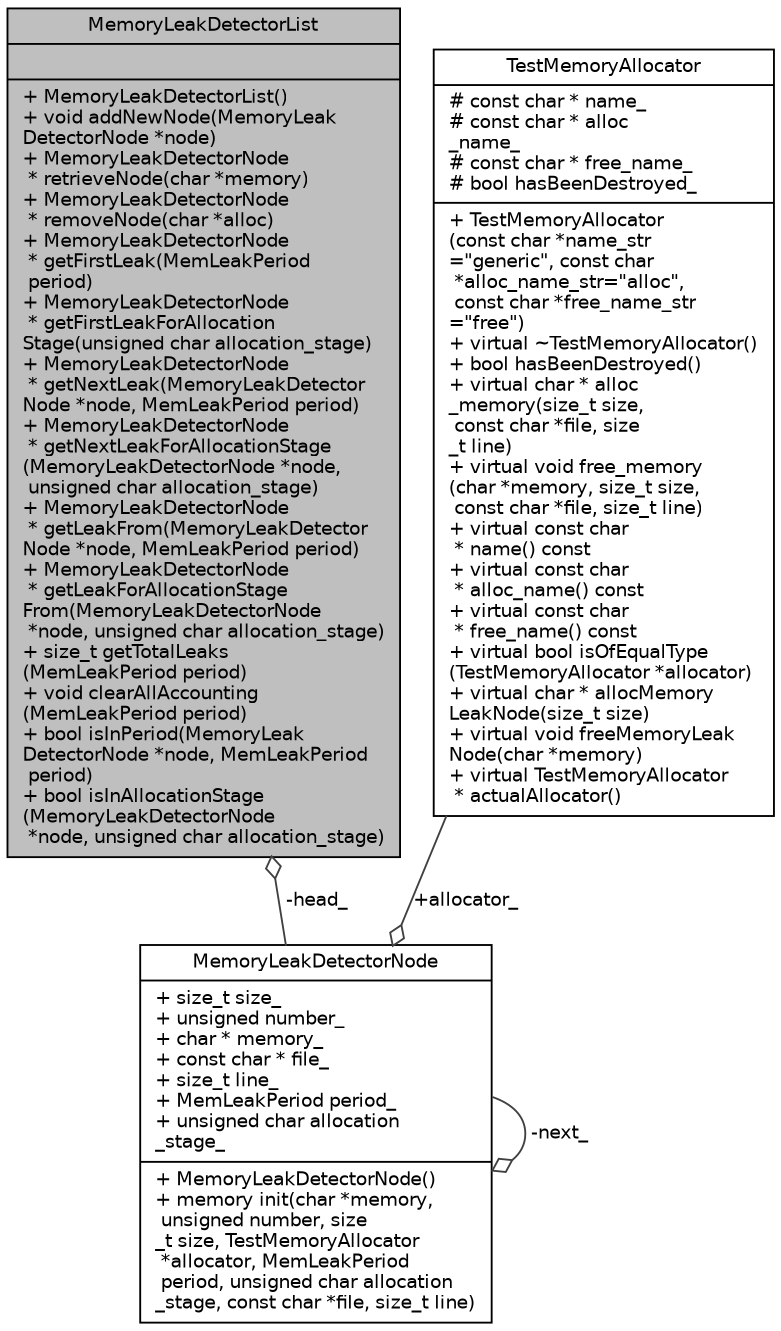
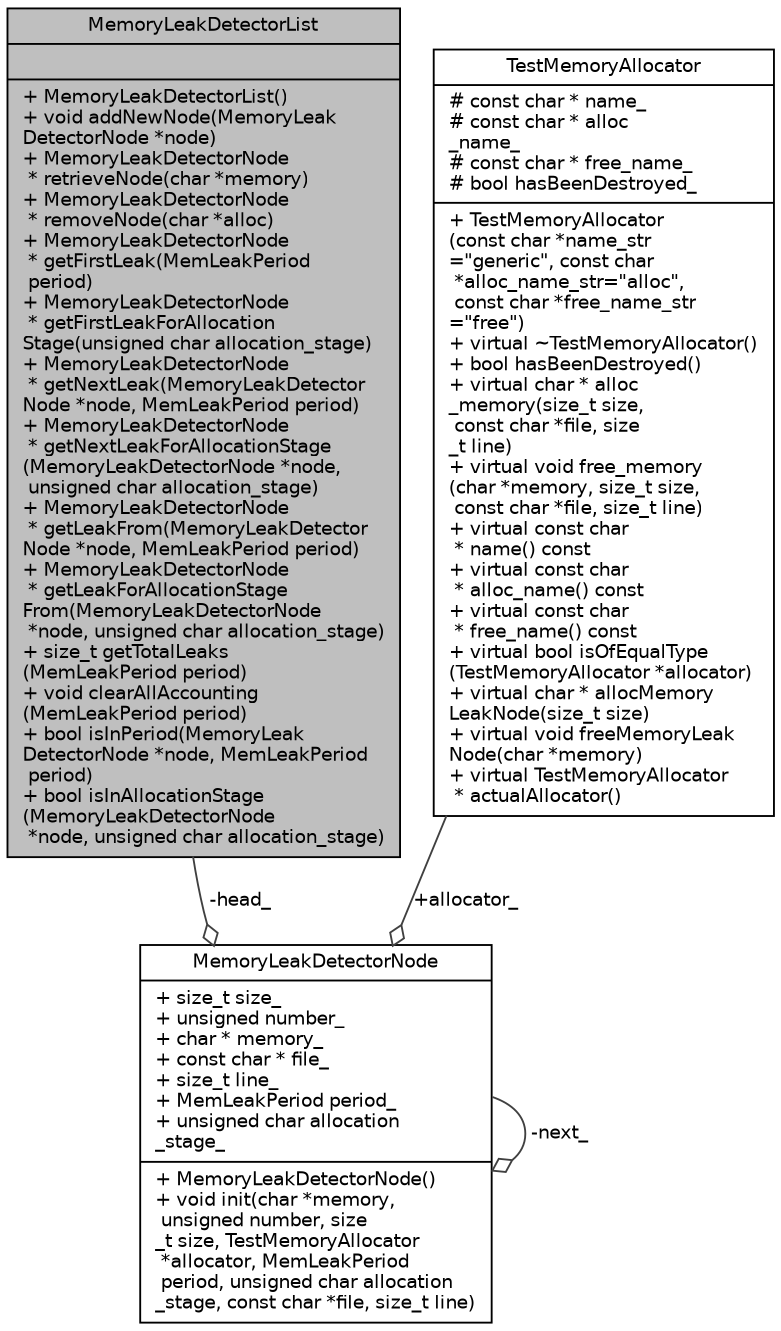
  digraph {
    node [color=black fillcolor=white fontname=Helvetica fontsize=10 shape=record style=filled]
    edge [arrowhead=odiamond color=grey25 fontname=Helvetica fontsize=10 labelfontname=Helvetica labelfontsize=10 style=solid]
    n1 [fillcolor=grey75 fontcolor=black height=0.2 label="{MemoryLeakDetectorList\n||+  MemoryLeakDetectorList()\l+ void addNewNode(MemoryLeak\lDetectorNode *node)\l+ MemoryLeakDetectorNode\l * retrieveNode(char *memory)\l+ MemoryLeakDetectorNode\l * removeNode(char *alloc)\l+ MemoryLeakDetectorNode\l * getFirstLeak(MemLeakPeriod\l period)\l+ MemoryLeakDetectorNode\l * getFirstLeakForAllocation\lStage(unsigned char allocation_stage)\l+ MemoryLeakDetectorNode\l * getNextLeak(MemoryLeakDetector\lNode *node, MemLeakPeriod period)\l+ MemoryLeakDetectorNode\l * getNextLeakForAllocationStage\l(MemoryLeakDetectorNode *node,\l unsigned char allocation_stage)\l+ MemoryLeakDetectorNode\l * getLeakFrom(MemoryLeakDetector\lNode *node, MemLeakPeriod period)\l+ MemoryLeakDetectorNode\l * getLeakForAllocationStage\lFrom(MemoryLeakDetectorNode\l *node, unsigned char allocation_stage)\l+ size_t getTotalLeaks\l(MemLeakPeriod period)\l+ void clearAllAccounting\l(MemLeakPeriod period)\l+ bool isInPeriod(MemoryLeak\lDetectorNode *node, MemLeakPeriod\l period)\l+ bool isInAllocationStage\l(MemoryLeakDetectorNode\l *node, unsigned char allocation_stage)\l}" width=0.4]
-   n2 [height=0.2 label="{MemoryLeakDetectorNode\n|+ size_t size_\l+ unsigned number_\l+ char * memory_\l+ const char * file_\l+ size_t line_\l+ MemLeakPeriod period_\l+ unsigned char allocation\l_stage_\l|+  MemoryLeakDetectorNode()\l+ memory init(char *memory,\l unsigned number, size\l_t size, TestMemoryAllocator\l *allocator, MemLeakPeriod\l period, unsigned char allocation\l_stage, const char *file, size_t line)\l}" width=0.4]
+   n2 [height=0.2 label="{MemoryLeakDetectorNode\n|+ size_t size_\l+ unsigned number_\l+ char * memory_\l+ const char * file_\l+ size_t line_\l+ MemLeakPeriod period_\l+ unsigned char allocation\l_stage_\l|+  MemoryLeakDetectorNode()\l+ void init(char *memory,\l unsigned number, size\l_t size, TestMemoryAllocator\l *allocator, MemLeakPeriod\l period, unsigned char allocation\l_stage, const char *file, size_t line)\l}" width=0.4]
    n3 [height=0.2 label="{TestMemoryAllocator\n|# const char * name_\l# const char * alloc\l_name_\l# const char * free_name_\l# bool hasBeenDestroyed_\l|+  TestMemoryAllocator\l(const char *name_str\l=\"generic\", const char\l *alloc_name_str=\"alloc\",\l const char *free_name_str\l=\"free\")\l+ virtual ~TestMemoryAllocator()\l+ bool hasBeenDestroyed()\l+ virtual char * alloc\l_memory(size_t size,\l const char *file, size\l_t line)\l+ virtual void free_memory\l(char *memory, size_t size,\l const char *file, size_t line)\l+ virtual const char\l * name() const\l+ virtual const char\l * alloc_name() const\l+ virtual const char\l * free_name() const\l+ virtual bool isOfEqualType\l(TestMemoryAllocator *allocator)\l+ virtual char * allocMemory\lLeakNode(size_t size)\l+ virtual void freeMemoryLeak\lNode(char *memory)\l+ virtual TestMemoryAllocator\l * actualAllocator()\l}" width=0.4]
-   n2 -> n1 [label=" -head_"]
+   n1 -> n2 [label=" -head_"]
    n2 -> n2 [label=" -next_"]
    n3 -> n2 [label=" +allocator_"]
  }
